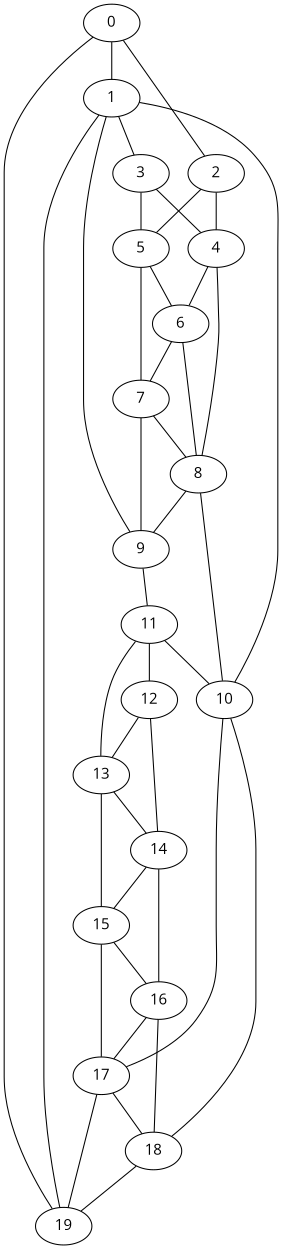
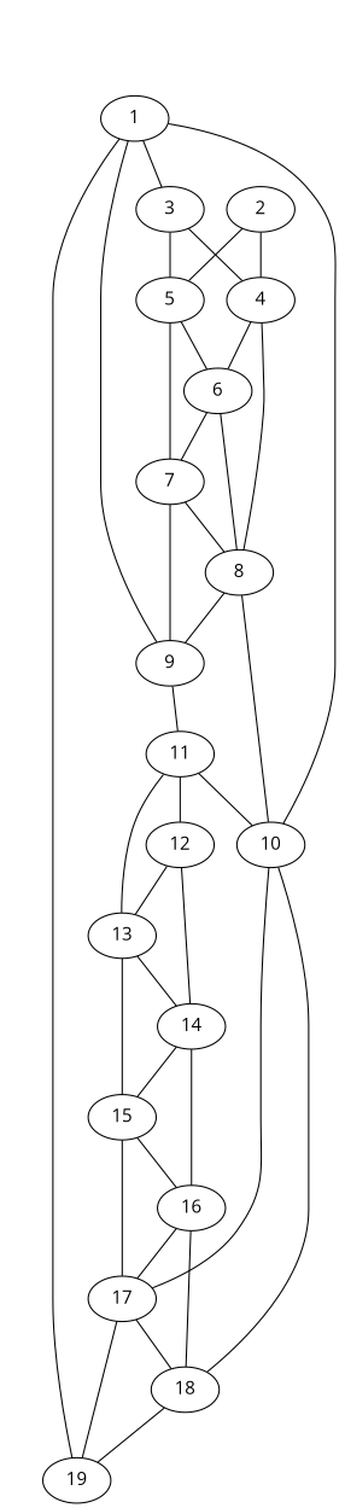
  strict graph {
    fontname="Open Sans"
    node [fontname="Open Sans" w=6]
    edge [fontname="Open Sans" w=3]
-   0 [w=5]
    1 [w=-7]
    2 [w=-4]
    19 [w=-8]
    3 [w=7]
    9 [w=9]
    10 [w=-8]
    4 [w=4]
    5
    11 [w=2]
    17 [w=-4]
    18
    6 [w=-2]
    8
    7 [w=-5]
    12 [w=-5]
    13 [w=4]
    14 [w=-5]
    15 [w=-7]
    16 [w=-9]
-   0 -- 1 [w=7]
-   0 -- 2 [w=9]
-   0 -- 19 [w=-9]
    1 -- 19 [w=-4]
    1 -- 3 [w=-5]
    1 -- 9 [w=-2]
    1 -- 10 [w=2]
    2 -- 4 [w=-2]
    2 -- 5 [w=2]
    3 -- 4 [w=-2]
    3 -- 5 [w=-4]
    9 -- 11
    10 -- 17 [w=8]
    10 -- 18 [w=4]
    4 -- 6
    4 -- 8 [w=9]
    5 -- 6 [w=-9]
    5 -- 7 [w=-5]
    11 -- 10 [w=9]
    11 -- 12 [w=-2]
    11 -- 13
    17 -- 19 [w=4]
    17 -- 18 [w=-4]
    18 -- 19 [w=4]
    6 -- 8 [w=-4]
    6 -- 7
    8 -- 9 [w=-9]
    8 -- 10
    7 -- 9 [w=9]
    7 -- 8 [w=2]
    12 -- 13 [w=10]
    12 -- 14 [w=10]
    13 -- 14
    13 -- 15 [w=-5]
    14 -- 15 [w=-8]
    14 -- 16 [w=-7]
    15 -- 17 [w=-3]
    15 -- 16 [w=-9]
    16 -- 17 [w=6]
    16 -- 18 [w=-3]
  }
